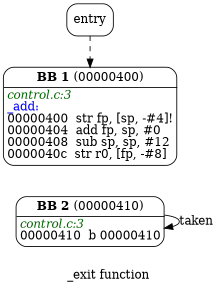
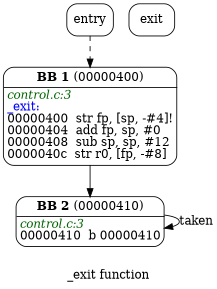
  digraph {
    label=<_exit function>
    node [shape=Mrecord]
    n1 [height=0.51389 label=<entry> width=0.75]
-   n2 [height=1.5833 label=<<TABLE BORDER="0"><TR><TD><B>BB 1</B> (00000400)</TD></TR><HR/><TR><TD ALIGN="LEFT"><FONT COLOR="darkgreen"><I>control.c:3</I></FONT><BR ALIGN="left"/><FONT COLOR="blue">_add:</FONT><BR ALIGN="left"/>00000400  str fp, [sp, -#4]!<BR ALIGN="left"/>00000404  add fp, sp, #0<BR ALIGN="left"/>00000408  sub sp, sp, #12<BR ALIGN="left"/>0000040c  str r0, [fp, -#8]<BR ALIGN="left"/></TD></TR></TABLE>> margin=0 width=2.1806]
+   n2 [height=1.5833 label=<<TABLE BORDER="0"><TR><TD><B>BB 1</B> (00000400)</TD></TR><HR/><TR><TD ALIGN="LEFT"><FONT COLOR="darkgreen"><I>control.c:3</I></FONT><BR ALIGN="left"/><FONT COLOR="blue">_exit:</FONT><BR ALIGN="left"/>00000400  str fp, [sp, -#4]!<BR ALIGN="left"/>00000404  add fp, sp, #0<BR ALIGN="left"/>00000408  sub sp, sp, #12<BR ALIGN="left"/>0000040c  str r0, [fp, -#8]<BR ALIGN="left"/></TD></TR></TABLE>> margin=0 width=2.1806]
    n3 [height=0.80556 label=<<TABLE BORDER="0"><TR><TD><B>BB 2</B> (00000410)</TD></TR><HR/><TR><TD ALIGN="LEFT"><FONT COLOR="darkgreen"><I>control.c:3</I></FONT><BR ALIGN="left"/>00000410  b 00000410<BR ALIGN="left"/></TD></TR></TABLE>> margin=0 width=1.875]
+   n4 [height=0.51389 label=<exit> width=0.75]
    n1 -> n2 [style=dashed]
+   n2 -> n3
    n3 -> n3 [label=<taken>]
  }
